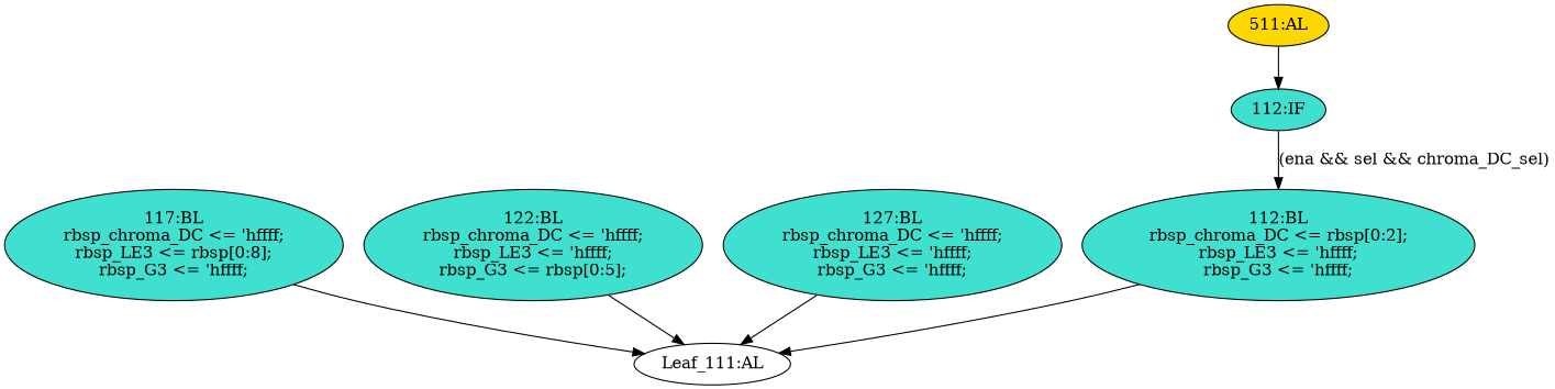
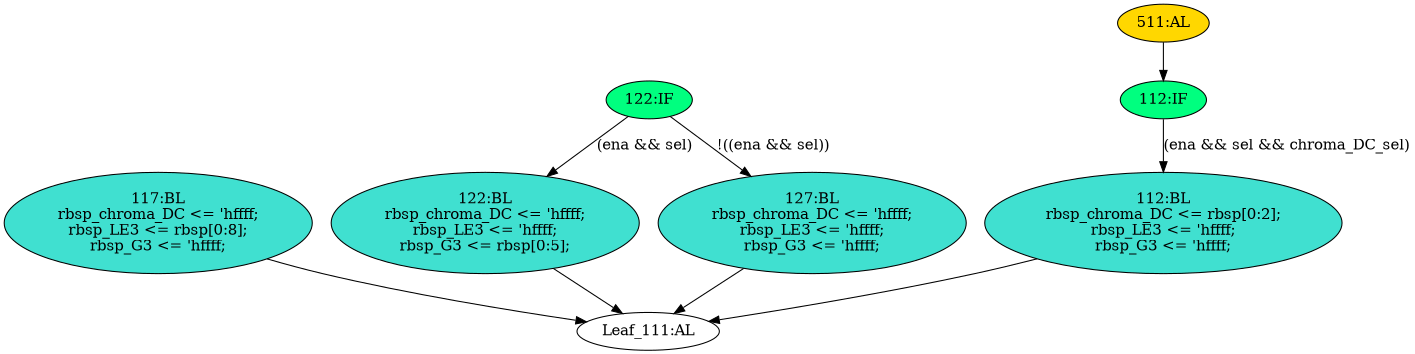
  strict digraph {
    node [fillcolor=turquoise statements="[]" style=filled typ=Block]
    edge [cond="[]" lineno=None]
    n1 [ast="<pyverilog.vparser.ast.Block object at 0x7f0c43f55410>" label="117:BL\nrbsp_chroma_DC <= 'hffff;\nrbsp_LE3 <= rbsp[0:8];\nrbsp_G3 <= 'hffff;" statements="[<pyverilog.vparser.ast.NonblockingSubstitution object at 0x7f0c43f55650>, <pyverilog.vparser.ast.NonblockingSubstitution object at 0x7f0c43f55a50>, <pyverilog.vparser.ast.NonblockingSubstitution object at 0x7f0c43f555d0>]"]
    n2 [def_var="['rbsp_chroma_DC', 'rbsp_LE3', 'rbsp_G3']" label="Leaf_111:AL" fillcolor="" statements="" style="" typ=""]
+   n3 [ast="<pyverilog.vparser.ast.IfStatement object at 0x7f0c43f557d0>" fillcolor=springgreen label="122:IF" typ=IfStatement]
    n4 [ast="<pyverilog.vparser.ast.Block object at 0x7f0c43f0b4d0>" label="122:BL\nrbsp_chroma_DC <= 'hffff;\nrbsp_LE3 <= 'hffff;\nrbsp_G3 <= rbsp[0:5];" statements="[<pyverilog.vparser.ast.NonblockingSubstitution object at 0x7f0c43f0b350>, <pyverilog.vparser.ast.NonblockingSubstitution object at 0x7f0c43f0ba10>, <pyverilog.vparser.ast.NonblockingSubstitution object at 0x7f0c43f0b550>]"]
    n5 [ast="<pyverilog.vparser.ast.Block object at 0x7f0c43f55dd0>" label="127:BL\nrbsp_chroma_DC <= 'hffff;\nrbsp_LE3 <= 'hffff;\nrbsp_G3 <= 'hffff;" statements="[<pyverilog.vparser.ast.NonblockingSubstitution object at 0x7f0c43f55b90>, <pyverilog.vparser.ast.NonblockingSubstitution object at 0x7f0c43f55d10>, <pyverilog.vparser.ast.NonblockingSubstitution object at 0x7f0c43f0b910>]"]
-   n6 [ast="<pyverilog.vparser.ast.IfStatement object at 0x7f0c43f0ba90>" label="112:IF" typ=IfStatement]
+   n6 [ast="<pyverilog.vparser.ast.IfStatement object at 0x7f0c43f0ba90>" fillcolor=springgreen label="112:IF" typ=IfStatement]
    n7 [ast="<pyverilog.vparser.ast.Block object at 0x7f0c43f0b2d0>" label="112:BL\nrbsp_chroma_DC <= rbsp[0:2];\nrbsp_LE3 <= 'hffff;\nrbsp_G3 <= 'hffff;" statements="[<pyverilog.vparser.ast.NonblockingSubstitution object at 0x7f0c43f0b210>, <pyverilog.vparser.ast.NonblockingSubstitution object at 0x7f0c43f0bc90>, <pyverilog.vparser.ast.NonblockingSubstitution object at 0x7f0c43e29110>]"]
    n8 [ast="<pyverilog.vparser.ast.Always object at 0x7f0c43e29350>" clk_sens=False fillcolor=gold label="511:AL" sens="['rbsp']" typ=Always use_var="['TotalCoeff', 'ena', 'chroma_DC_sel', 'sel', 'rbsp']"]
    n1 -> n2
+   n3 -> n4 [cond="['ena', 'sel']" label="(ena && sel)" lineno=122]
+   n3 -> n5 [cond="['ena', 'sel']" label="!((ena && sel))" lineno=122]
    n4 -> n2
    n5 -> n2
    n6 -> n7 [cond="['ena', 'sel', 'chroma_DC_sel']" label="(ena && sel && chroma_DC_sel)" lineno=112]
    n7 -> n2
    n8 -> n6
  }
